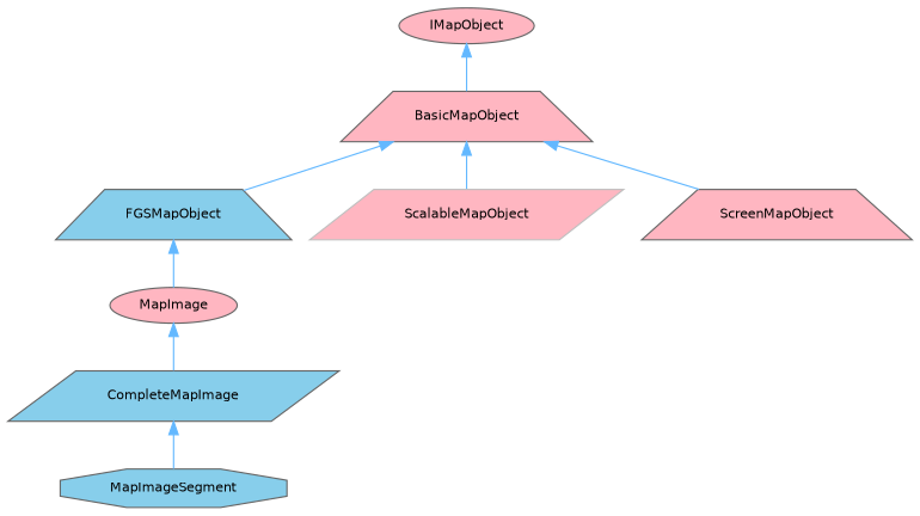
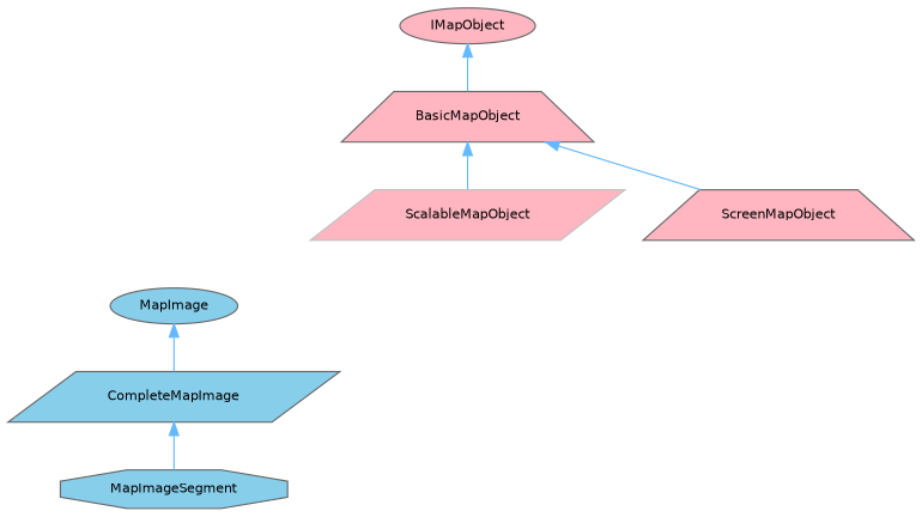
  digraph {
    node [color=gray40 fillcolor=lightpink fontname=Helvetica fontsize=10 shape=trapezium style=filled]
    edge [color=steelblue1 dir=back fontname=Helvetica fontsize=10 labelfontname=Helvetica labelfontsize=10 style=solid]
    n1 [fontcolor=black height=0.2 label=BasicMapObject width=0.4]
-   n2 [fillcolor=skyblue height=0.2 label=FGSMapObject width=0.4]
    n3 [color=grey75 height=0.2 label=ScalableMapObject shape=parallelogram width=0.4]
    n4 [height=0.2 label=ScreenMapObject width=0.4]
-   n5 [height=0.2 label=MapImage shape=ellipse width=0.4]
+   n5 [fillcolor=skyblue height=0.2 label=MapImage shape=ellipse width=0.4]
    n6 [height=0.2 label=IMapObject shape=ellipse width=0.4]
    n7 [fillcolor=skyblue height=0.2 label=CompleteMapImage shape=parallelogram width=0.4]
    n8 [fillcolor=skyblue height=0.2 label=MapImageSegment shape=octagon width=0.4]
-   n1 -> n2
    n1 -> n3
    n1 -> n4
-   n2 -> n5
    n5 -> n7
    n6 -> n1
    n7 -> n8
  }
